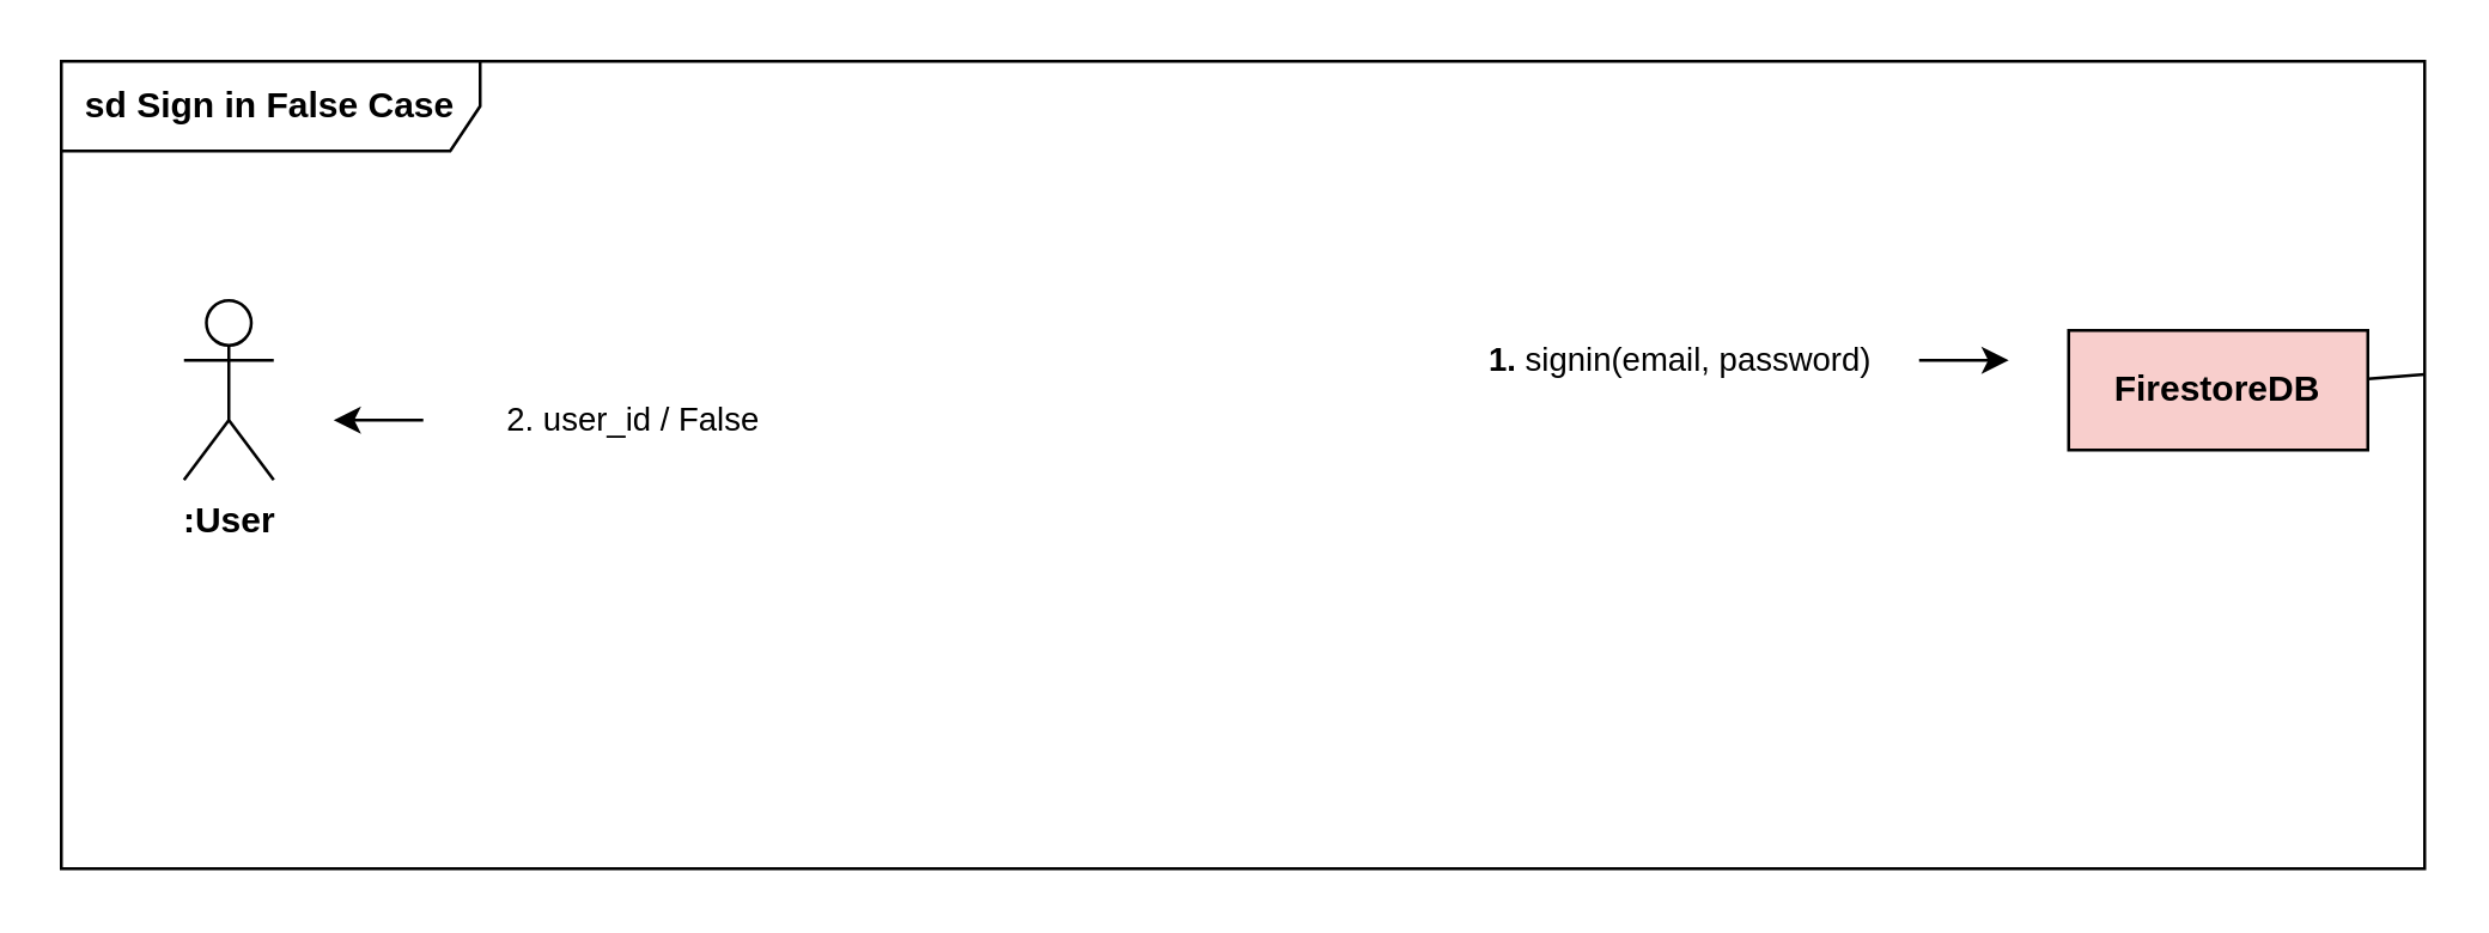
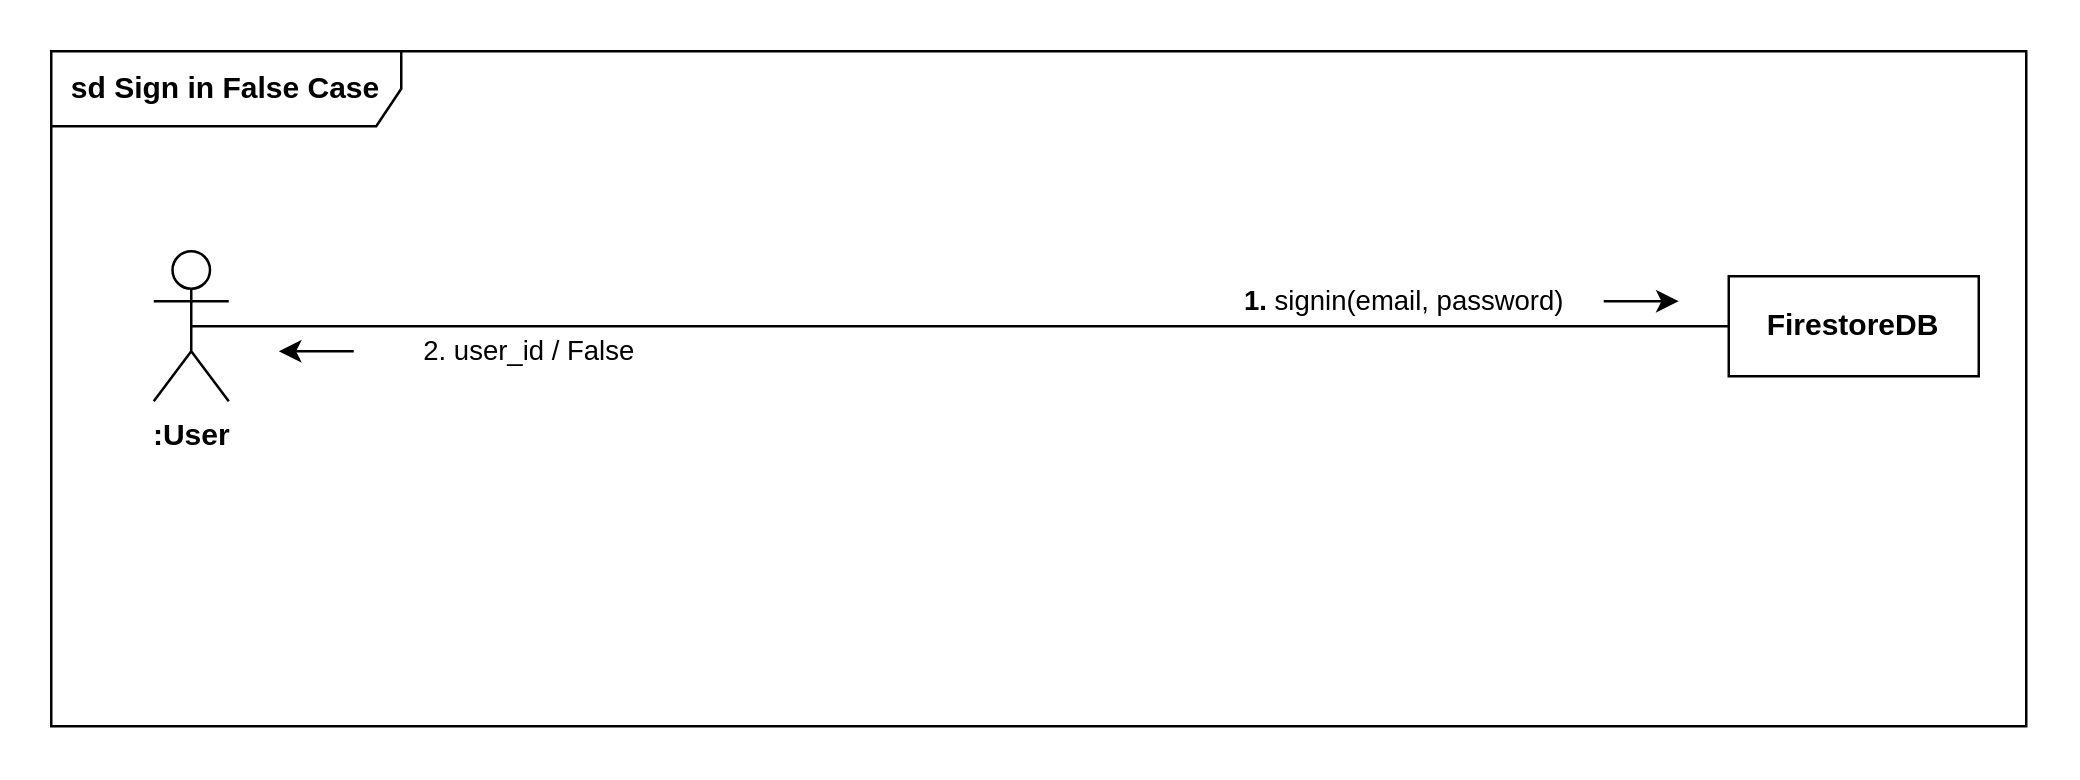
  <mxCell id="0" />
  <mxCell id="1" parent="0" />
  <mxCell id="2" value="sd Sign in False Case" style="shape=umlFrame;whiteSpace=wrap;html=1;width=140;height=30;fontStyle=1" vertex="1" parent="1"><mxGeometry x="20" y="20" width="790" height="270" as="geometry" /></mxCell>
  <mxCell id="3" value="&lt;b&gt;:User&lt;/b&gt;" style="shape=umlActor;verticalLabelPosition=bottom;verticalAlign=top;html=1;outlineConnect=0;" vertex="1" parent="1"><mxGeometry x="61" y="100" width="30" height="60" as="geometry" /></mxCell>
- <mxCell id="4" value="FirestoreDB" style="rounded=0;whiteSpace=wrap;html=1;fontStyle=1;fillColor=#f8cecc;" vertex="1" parent="1"><mxGeometry x="691" y="110" width="100" height="40" as="geometry" /></mxCell>
- <mxCell id="5" value="" style="endArrow=none;html=1;" edge="1" parent="1" source="4" target="2"><mxGeometry width="50" height="50" relative="1" as="geometry"><mxPoint x="126" y="140" as="sourcePoint" /><mxPoint x="481" y="130" as="targetPoint" /></mxGeometry></mxCell>
+ <mxCell id="4" value="FirestoreDB" style="rounded=0;whiteSpace=wrap;html=1;fontStyle=1" vertex="1" parent="1"><mxGeometry x="691" y="110" width="100" height="40" as="geometry" /></mxCell>
+ <mxCell id="5" value="" style="endArrow=none;html=1;entryX=0.5;entryY=0.5;entryDx=0;entryDy=0;entryPerimeter=0;" edge="1" parent="1" source="4" target="3"><mxGeometry width="50" height="50" relative="1" as="geometry"><mxPoint x="126" y="140" as="sourcePoint" /><mxPoint x="481" y="130" as="targetPoint" /></mxGeometry></mxCell>
  <mxCell id="6" value="&lt;b&gt;1. &lt;/b&gt;signin(email, password)" style="endArrow=classic;html=1;" edge="1" parent="1"><mxGeometry x="-1" y="-80" width="50" height="50" relative="1" as="geometry"><mxPoint x="641" y="120" as="sourcePoint" /><mxPoint x="671" y="120" as="targetPoint" /><mxPoint x="-80" y="-80" as="offset" /></mxGeometry></mxCell>
  <mxCell id="7" value="2. user_id / False" style="endArrow=classic;html=1;" edge="1" parent="1"><mxGeometry x="-1" y="-70" width="50" height="50" relative="1" as="geometry"><mxPoint x="141" y="140" as="sourcePoint" /><mxPoint x="111" y="140" as="targetPoint" /><mxPoint x="70" y="70" as="offset" /><Array as="points"><mxPoint x="131" y="140" /></Array></mxGeometry></mxCell>
